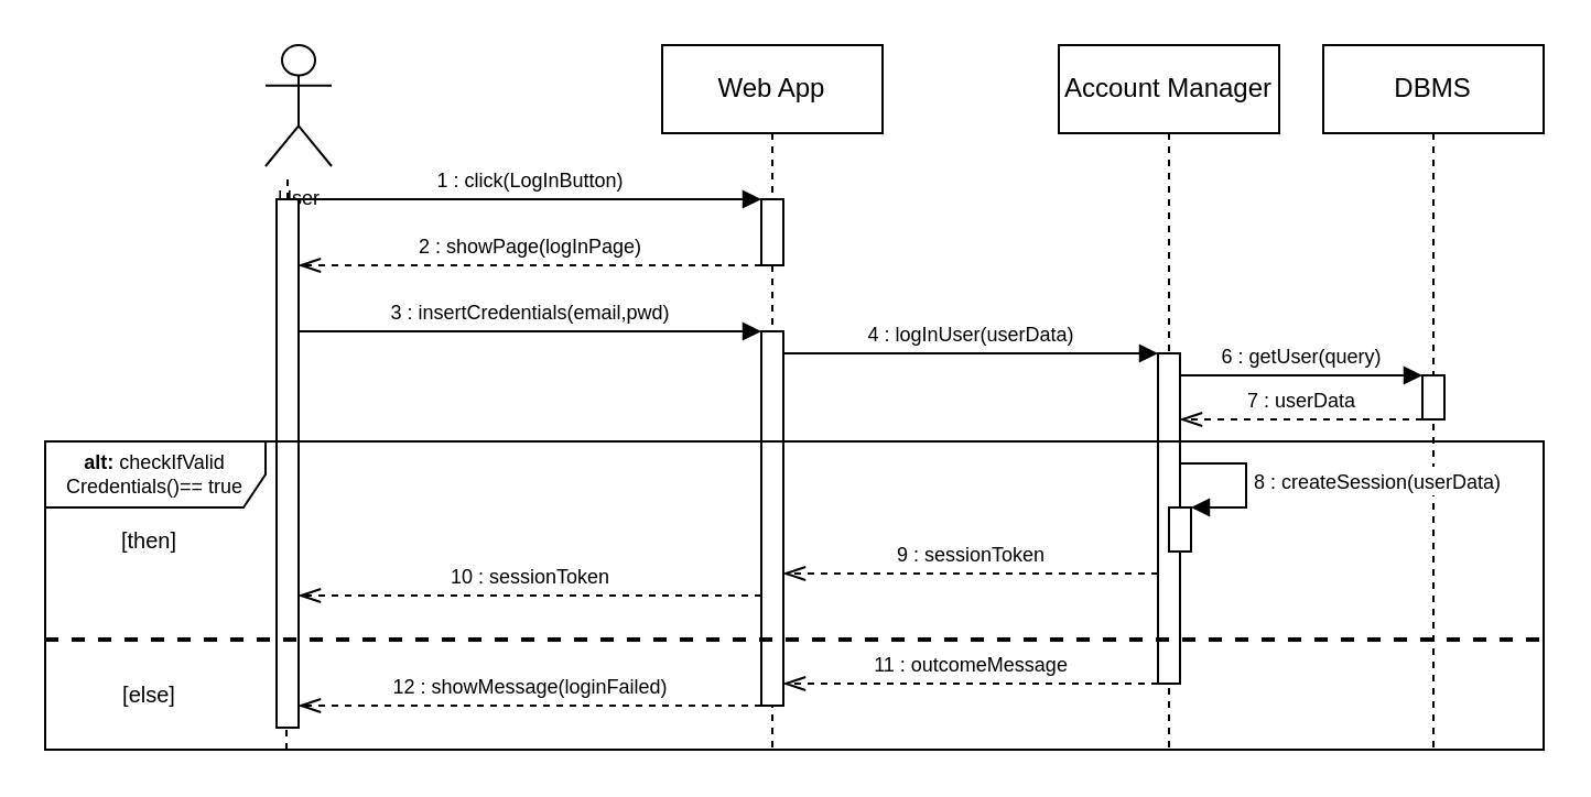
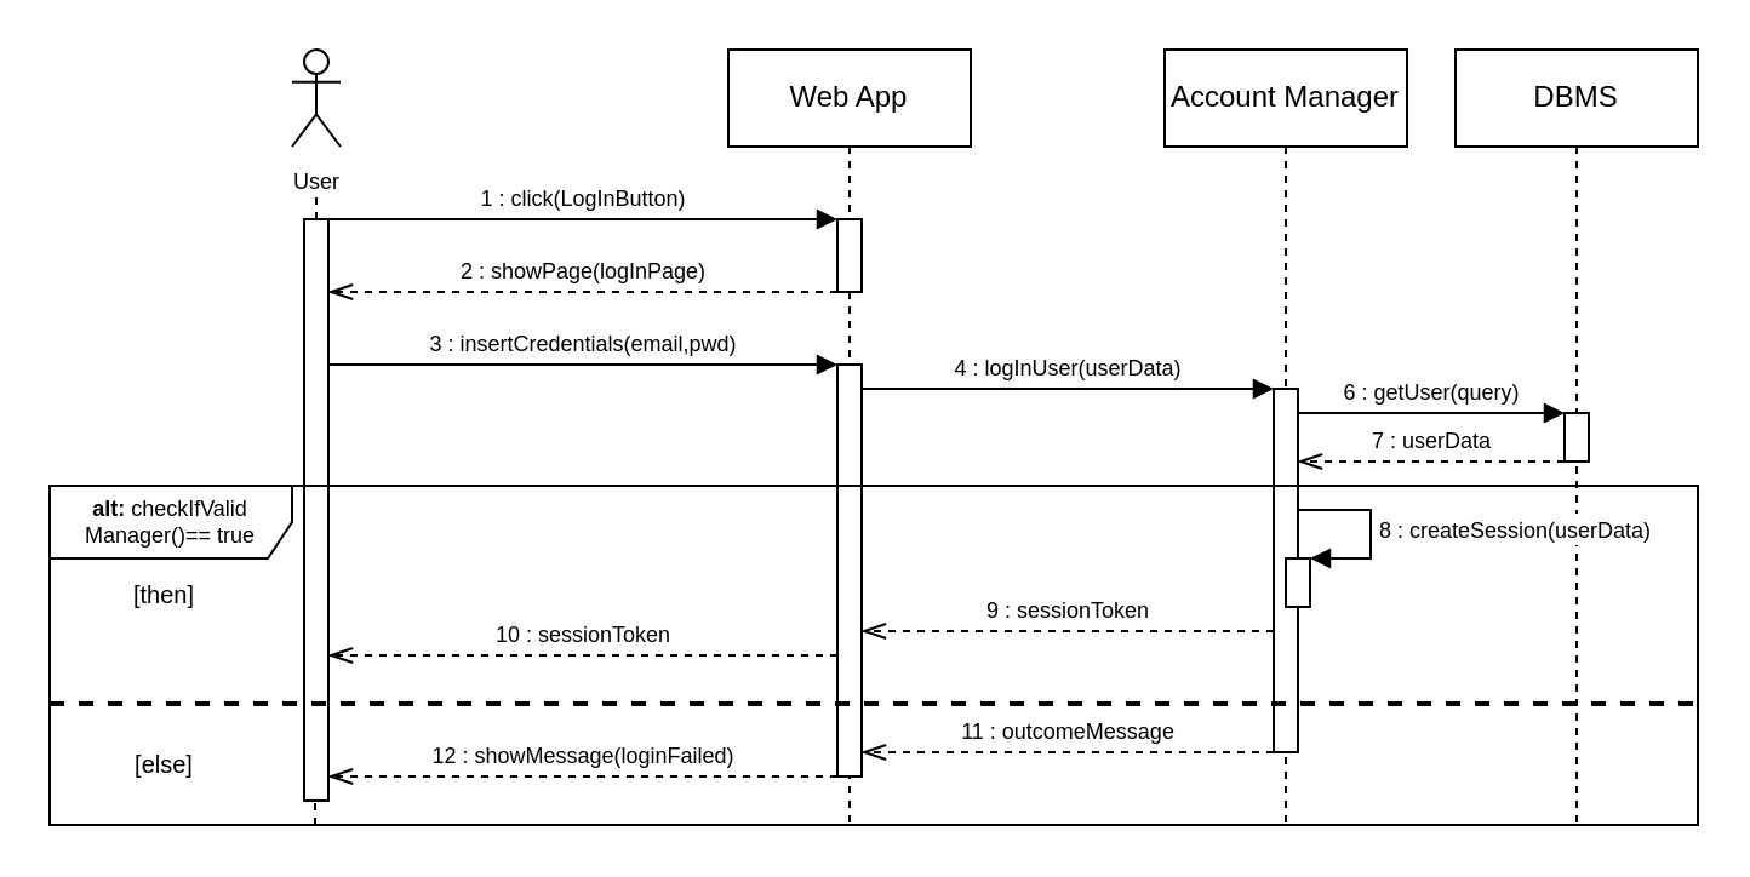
  <mxCell id="0" />
  <mxCell id="1" parent="0" />
  <mxCell id="2" value="Web App" style="shape=umlLifeline;perimeter=lifelinePerimeter;whiteSpace=wrap;html=1;container=0;dropTarget=0;collapsible=0;recursiveResize=0;outlineConnect=0;portConstraint=eastwest;newEdgeStyle={&quot;edgeStyle&quot;:&quot;elbowEdgeStyle&quot;,&quot;elbow&quot;:&quot;vertical&quot;,&quot;curved&quot;:0,&quot;rounded&quot;:0};" parent="1" vertex="1"><mxGeometry x="300" y="20" width="100" height="320" as="geometry" /></mxCell>
  <mxCell id="3" value="" style="html=1;points=[];perimeter=orthogonalPerimeter;outlineConnect=0;targetShapes=umlLifeline;portConstraint=eastwest;newEdgeStyle={&quot;edgeStyle&quot;:&quot;elbowEdgeStyle&quot;,&quot;elbow&quot;:&quot;vertical&quot;,&quot;curved&quot;:0,&quot;rounded&quot;:0};" parent="2" vertex="1"><mxGeometry x="45" y="70" width="10" height="30" as="geometry" /></mxCell>
  <mxCell id="4" value="" style="html=1;points=[];perimeter=orthogonalPerimeter;outlineConnect=0;targetShapes=umlLifeline;portConstraint=eastwest;newEdgeStyle={&quot;edgeStyle&quot;:&quot;elbowEdgeStyle&quot;,&quot;elbow&quot;:&quot;vertical&quot;,&quot;curved&quot;:0,&quot;rounded&quot;:0};" parent="2" vertex="1"><mxGeometry x="45" y="130" width="10" height="170" as="geometry" /></mxCell>
- <mxCell id="5" value="&lt;font style=&quot;font-size: 9px;&quot;&gt;User&lt;/font&gt;" style="shape=umlActor;verticalLabelPosition=bottom;verticalAlign=top;html=1;outlineConnect=0;" parent="1" vertex="1"><mxGeometry x="120" y="20" width="30" height="55" as="geometry" /></mxCell>
+ <mxCell id="5" value="&lt;font style=&quot;font-size: 9px;&quot;&gt;User&lt;/font&gt;" style="shape=umlActor;verticalLabelPosition=bottom;verticalAlign=top;html=1;outlineConnect=0;" parent="1" vertex="1"><mxGeometry x="120" y="20" width="20" height="40" as="geometry" /></mxCell>
  <mxCell id="6" value="" style="endArrow=none;dashed=1;html=1;rounded=0;" parent="1" source="7" edge="1"><mxGeometry width="50" height="50" relative="1" as="geometry"><mxPoint x="130" y="330" as="sourcePoint" /><mxPoint x="130" y="80" as="targetPoint" /></mxGeometry></mxCell>
  <mxCell id="7" value="" style="html=1;points=[];perimeter=orthogonalPerimeter;outlineConnect=0;targetShapes=umlLifeline;portConstraint=eastwest;newEdgeStyle={&quot;edgeStyle&quot;:&quot;elbowEdgeStyle&quot;,&quot;elbow&quot;:&quot;vertical&quot;,&quot;curved&quot;:0,&quot;rounded&quot;:0};" parent="1" vertex="1"><mxGeometry x="125" y="90" width="10" height="240" as="geometry" /></mxCell>
  <mxCell id="8" value="&lt;font style=&quot;font-size: 9px;&quot;&gt;1 : click(LogInButton)&lt;/font&gt;" style="html=1;verticalAlign=bottom;endArrow=block;edgeStyle=elbowEdgeStyle;elbow=vertical;curved=0;rounded=0;" parent="1" source="7" target="3" edge="1"><mxGeometry relative="1" as="geometry"><mxPoint x="170" y="90" as="sourcePoint" /><Array as="points"><mxPoint x="250" y="90" /></Array><mxPoint x="335" y="90" as="targetPoint" /></mxGeometry></mxCell>
  <mxCell id="9" value="&lt;font style=&quot;font-size: 9px;&quot;&gt;2 : showPage(logInPage)&lt;/font&gt;" style="html=1;verticalAlign=bottom;endArrow=openThin;dashed=1;endSize=8;edgeStyle=elbowEdgeStyle;elbow=vertical;curved=0;rounded=0;endFill=0;" parent="1" source="3" target="7" edge="1"><mxGeometry relative="1" as="geometry"><mxPoint x="170" y="120" as="targetPoint" /><Array as="points"><mxPoint x="225" y="120" /></Array><mxPoint x="300" y="120" as="sourcePoint" /></mxGeometry></mxCell>
  <mxCell id="10" value="&lt;font style=&quot;font-size: 9px;&quot;&gt;3 : insertCredentials(email,pwd)&lt;/font&gt;" style="html=1;verticalAlign=bottom;endArrow=block;edgeStyle=elbowEdgeStyle;elbow=vertical;curved=0;rounded=0;" parent="1" source="7" target="4" edge="1"><mxGeometry relative="1" as="geometry"><mxPoint x="140" y="170" as="sourcePoint" /><Array as="points"><mxPoint x="250" y="150" /></Array><mxPoint x="310" y="180" as="targetPoint" /><mxPoint as="offset" /></mxGeometry></mxCell>
  <mxCell id="11" value="Account Manager" style="shape=umlLifeline;perimeter=lifelinePerimeter;whiteSpace=wrap;html=1;container=1;dropTarget=0;collapsible=0;recursiveResize=0;outlineConnect=0;portConstraint=eastwest;newEdgeStyle={&quot;curved&quot;:0,&quot;rounded&quot;:0};" parent="1" vertex="1"><mxGeometry x="480" y="20" width="100" height="320" as="geometry" /></mxCell>
  <mxCell id="12" value="" style="html=1;points=[];perimeter=orthogonalPerimeter;outlineConnect=0;targetShapes=umlLifeline;portConstraint=eastwest;newEdgeStyle={&quot;edgeStyle&quot;:&quot;elbowEdgeStyle&quot;,&quot;elbow&quot;:&quot;vertical&quot;,&quot;curved&quot;:0,&quot;rounded&quot;:0};" parent="11" vertex="1"><mxGeometry x="45" y="140" width="10" height="150" as="geometry" /></mxCell>
  <mxCell id="13" value="DBMS" style="shape=umlLifeline;perimeter=lifelinePerimeter;whiteSpace=wrap;html=1;container=1;dropTarget=0;collapsible=0;recursiveResize=0;outlineConnect=0;portConstraint=eastwest;newEdgeStyle={&quot;curved&quot;:0,&quot;rounded&quot;:0};" parent="1" vertex="1"><mxGeometry x="600" y="20" width="100" height="320" as="geometry" /></mxCell>
  <mxCell id="14" value="" style="html=1;points=[];perimeter=orthogonalPerimeter;outlineConnect=0;targetShapes=umlLifeline;portConstraint=eastwest;newEdgeStyle={&quot;edgeStyle&quot;:&quot;elbowEdgeStyle&quot;,&quot;elbow&quot;:&quot;vertical&quot;,&quot;curved&quot;:0,&quot;rounded&quot;:0};" parent="13" vertex="1"><mxGeometry x="45" y="150" width="10" height="20" as="geometry" /></mxCell>
- <mxCell id="15" value="&lt;p style=&quot;line-height: 120%; font-size: 9px;&quot;&gt;&lt;b&gt;alt: &lt;/b&gt;checkIfValid Credentials()== true&lt;/p&gt;" style="shape=umlFrame;whiteSpace=wrap;html=1;pointerEvents=0;width=100;height=30;verticalAlign=middle;horizontal=1;labelPosition=center;verticalLabelPosition=middle;align=center;" parent="1" vertex="1"><mxGeometry x="20" y="200" width="680" height="140" as="geometry" /></mxCell>
+ <mxCell id="15" value="&lt;p style=&quot;line-height: 120%; font-size: 9px;&quot;&gt;&lt;b&gt;alt: &lt;/b&gt;checkIfValid Manager()== true&lt;/p&gt;" style="shape=umlFrame;whiteSpace=wrap;html=1;pointerEvents=0;width=100;height=30;verticalAlign=middle;horizontal=1;labelPosition=center;verticalLabelPosition=middle;align=center;" parent="1" vertex="1"><mxGeometry x="20" y="200" width="680" height="140" as="geometry" /></mxCell>
  <mxCell id="16" value="[then]" style="text;html=1;strokeColor=none;fillColor=none;align=center;verticalAlign=middle;whiteSpace=wrap;rounded=0;fontSize=10;" parent="1" vertex="1"><mxGeometry x="50" y="240" width="35" height="10" as="geometry" /></mxCell>
  <mxCell id="17" value="[else]" style="text;html=1;strokeColor=none;fillColor=none;align=center;verticalAlign=middle;whiteSpace=wrap;rounded=0;fontSize=10;" parent="1" vertex="1"><mxGeometry x="50" y="310" width="35" height="10" as="geometry" /></mxCell>
  <mxCell id="18" value="" style="endArrow=none;dashed=1;html=1;rounded=0;strokeWidth=2;" parent="1" edge="1"><mxGeometry width="50" height="50" relative="1" as="geometry"><mxPoint x="20" y="290" as="sourcePoint" /><mxPoint x="700" y="290" as="targetPoint" /></mxGeometry></mxCell>
  <mxCell id="19" value="&lt;font style=&quot;font-size: 9px;&quot;&gt;4 : logInUser(userData)&lt;/font&gt;" style="html=1;verticalAlign=bottom;endArrow=block;edgeStyle=elbowEdgeStyle;elbow=vertical;curved=0;rounded=0;" parent="1" source="4" target="12" edge="1"><mxGeometry relative="1" as="geometry"><mxPoint x="354" y="160" as="sourcePoint" /><Array as="points"><mxPoint x="469" y="160" /></Array><mxPoint x="564" y="160" as="targetPoint" /></mxGeometry></mxCell>
  <mxCell id="20" value="&lt;font style=&quot;font-size: 9px;&quot;&gt;6 : getUser(query)&lt;/font&gt;" style="html=1;verticalAlign=bottom;endArrow=block;edgeStyle=elbowEdgeStyle;elbow=vertical;curved=0;rounded=0;" parent="1" source="12" target="14" edge="1"><mxGeometry relative="1" as="geometry"><mxPoint x="530" y="170" as="sourcePoint" /><Array as="points"><mxPoint x="630" y="170" /></Array><mxPoint x="665" y="170" as="targetPoint" /><mxPoint as="offset" /></mxGeometry></mxCell>
  <mxCell id="21" value="&lt;font style=&quot;font-size: 9px;&quot;&gt;7 : userData&lt;/font&gt;" style="html=1;verticalAlign=bottom;endArrow=openThin;dashed=1;endSize=8;edgeStyle=elbowEdgeStyle;elbow=horizontal;curved=0;rounded=0;endFill=0;" parent="1" source="14" target="12" edge="1"><mxGeometry relative="1" as="geometry"><mxPoint x="540" y="230" as="targetPoint" /><Array as="points"><mxPoint x="560" y="190" /></Array><mxPoint x="984" y="240" as="sourcePoint" /></mxGeometry></mxCell>
  <mxCell id="22" value="" style="html=1;points=[[0,0,0,0,5],[0,1,0,0,-5],[1,0,0,0,5],[1,1,0,0,-5]];perimeter=orthogonalPerimeter;outlineConnect=0;targetShapes=umlLifeline;portConstraint=eastwest;newEdgeStyle={&quot;curved&quot;:0,&quot;rounded&quot;:0};" parent="1" vertex="1"><mxGeometry x="530" y="230" width="10" height="20" as="geometry" /></mxCell>
  <mxCell id="23" value="&lt;font style=&quot;font-size: 9px;&quot;&gt;8 : createSession(userData)&amp;nbsp;&lt;/font&gt;" style="html=1;align=left;spacingLeft=2;endArrow=block;rounded=0;edgeStyle=orthogonalEdgeStyle;curved=0;rounded=0;" parent="1" target="22" edge="1"><mxGeometry relative="1" as="geometry"><mxPoint x="535" y="210" as="sourcePoint" /><Array as="points"><mxPoint x="565" y="210" /><mxPoint x="565" y="230" /></Array></mxGeometry></mxCell>
  <mxCell id="24" value="&lt;font style=&quot;font-size: 9px;&quot;&gt;9 : sessionToken&lt;/font&gt;" style="html=1;verticalAlign=bottom;endArrow=openThin;dashed=1;endSize=8;edgeStyle=elbowEdgeStyle;elbow=vertical;curved=0;rounded=0;endFill=0;" parent="1" source="12" target="4" edge="1"><mxGeometry relative="1" as="geometry"><mxPoint x="355" y="270" as="targetPoint" /><Array as="points"><mxPoint x="410" y="260" /></Array><mxPoint x="490" y="260" as="sourcePoint" /></mxGeometry></mxCell>
  <mxCell id="25" value="&lt;font style=&quot;font-size: 9px;&quot;&gt;10 : sessionToken&lt;/font&gt;" style="html=1;verticalAlign=bottom;endArrow=openThin;dashed=1;endSize=8;edgeStyle=elbowEdgeStyle;elbow=vertical;curved=0;rounded=0;endFill=0;" parent="1" source="4" target="7" edge="1"><mxGeometry relative="1" as="geometry"><mxPoint x="135" y="280" as="targetPoint" /><Array as="points"><mxPoint x="240" y="270" /></Array><mxPoint x="345" y="280" as="sourcePoint" /></mxGeometry></mxCell>
  <mxCell id="26" value="&lt;font style=&quot;font-size: 9px;&quot;&gt;11 : outcomeMessage&lt;/font&gt;" style="html=1;verticalAlign=bottom;endArrow=openThin;dashed=1;endSize=8;edgeStyle=elbowEdgeStyle;elbow=vertical;curved=0;rounded=0;endFill=0;" parent="1" source="12" target="4" edge="1"><mxGeometry x="-0.002" relative="1" as="geometry"><mxPoint x="355" y="330" as="targetPoint" /><Array as="points"><mxPoint x="420" y="310" /></Array><mxPoint x="525" y="330" as="sourcePoint" /><mxPoint as="offset" /></mxGeometry></mxCell>
  <mxCell id="27" value="&lt;font style=&quot;font-size: 9px;&quot;&gt;12 : showMessage(loginFailed)&lt;/font&gt;" style="html=1;verticalAlign=bottom;endArrow=openThin;dashed=1;endSize=8;edgeStyle=elbowEdgeStyle;elbow=vertical;curved=0;rounded=0;endFill=0;" parent="1" source="4" target="7" edge="1"><mxGeometry relative="1" as="geometry"><mxPoint x="135" y="340" as="targetPoint" /><Array as="points"><mxPoint x="230" y="320" /></Array><mxPoint x="350" y="330" as="sourcePoint" /></mxGeometry></mxCell>
  <mxCell id="28" value="" style="endArrow=none;dashed=1;html=1;rounded=0;" parent="1" edge="1"><mxGeometry width="50" height="50" relative="1" as="geometry"><mxPoint x="129.5" y="340" as="sourcePoint" /><mxPoint x="129.5" y="330" as="targetPoint" /></mxGeometry></mxCell>
